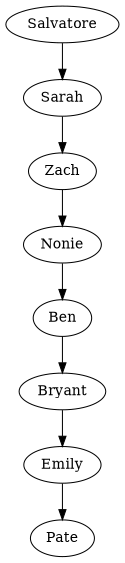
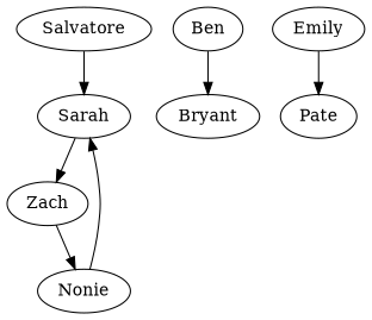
  digraph {
    root=Salvatore
    Salvatore
    Sarah
    Zach
    Nonie
    Ben
    Bryant
    Emily
    Pate
    Salvatore -> Sarah
    Sarah -> Zach
    Zach -> Nonie
-   Nonie -> Ben
+   Nonie -> Sarah
    Ben -> Bryant
-   Bryant -> Emily
    Emily -> Pate
  }
